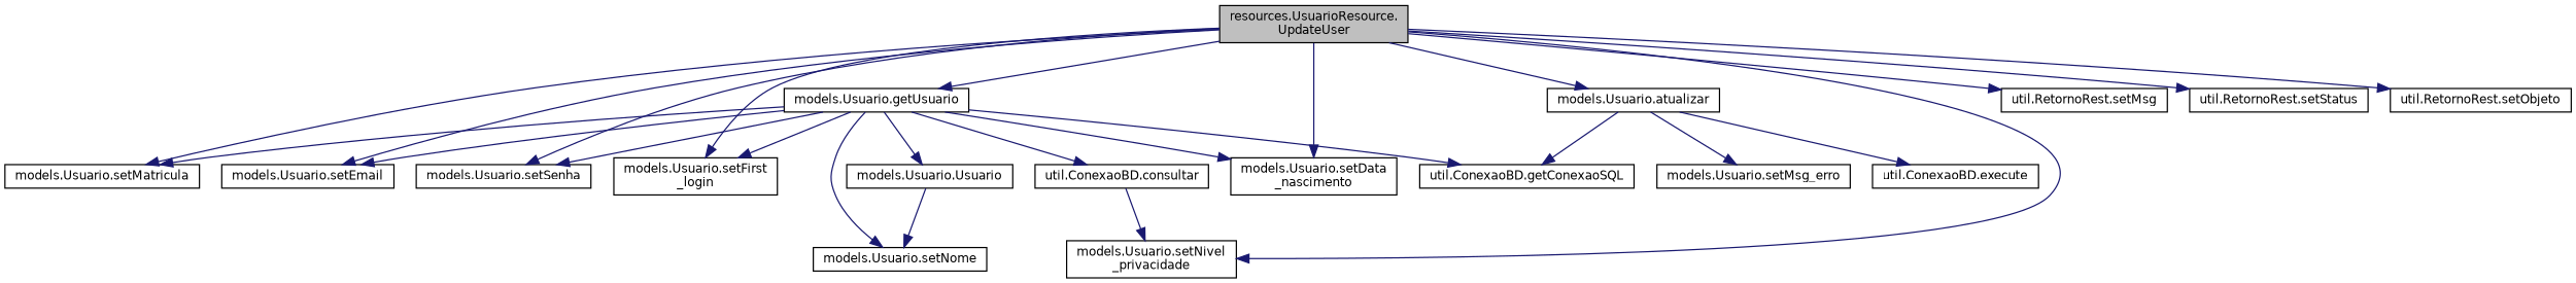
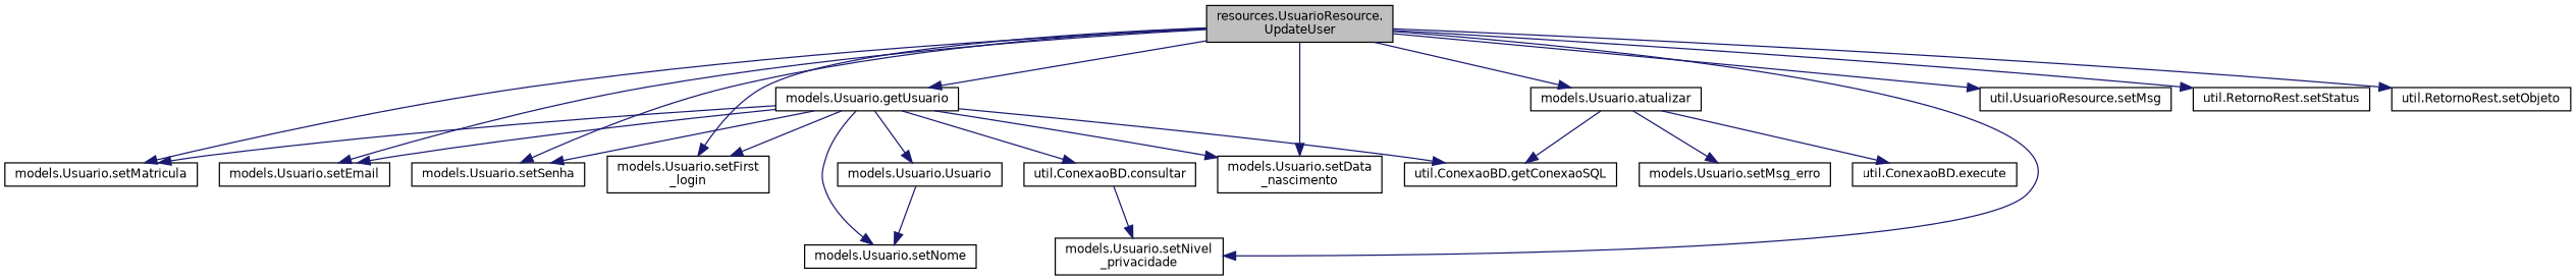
  digraph {
    rankdir=TB
    node [color=black fillcolor=white fontname=Helvetica fontsize=10 shape=record style=filled]
    edge [color=midnightblue fontname=Helvetica fontsize=10 labelfontname=Helvetica labelfontsize=10 style=solid]
    n1 [fillcolor=grey75 fontcolor=black height=0.2 label="resources.UsuarioResource.\lUpdateUser" width=0.4]
    n2 [height=0.2 label="models.Usuario.setMatricula" width=0.4]
    n3 [height=0.2 label="models.Usuario.setEmail" width=0.4]
    n4 [height=0.2 label="models.Usuario.setSenha" width=0.4]
    n5 [height=0.2 label="models.Usuario.setFirst\l_login" width=0.4]
    n6 [height=0.2 label="models.Usuario.setData\l_nascimento" width=0.4]
    n7 [height=0.2 label="models.Usuario.setNivel\l_privacidade" width=0.4]
    n8 [height=0.2 label="models.Usuario.atualizar" width=0.4]
-   n9 [height=0.2 label="util.RetornoRest.setMsg" width=0.4]
+   n9 [height=0.2 label="util.UsuarioResource.setMsg" width=0.4]
    n10 [height=0.2 label="util.RetornoRest.setStatus" width=0.4]
    n11 [height=0.2 label="models.Usuario.getUsuario" width=0.4]
    n12 [height=0.2 label="util.RetornoRest.setObjeto" width=0.4]
    n13 [height=0.2 label="models.Usuario.setNome" width=0.4]
    n14 [height=0.2 label="util.ConexaoBD.getConexaoSQL" width=0.4]
    n15 [height=0.2 label="models.Usuario.setMsg_erro" width=0.4]
    n16 [height=0.2 label="util.ConexaoBD.execute" width=0.4]
    n17 [height=0.2 label="models.Usuario.Usuario" width=0.4]
    n18 [height=0.2 label="util.ConexaoBD.consultar" width=0.4]
    n1 -> n2
    n1 -> n3
    n1 -> n4
    n1 -> n5
    n1 -> n6
    n1 -> n7
    n1 -> n8
    n1 -> n9
    n1 -> n10
    n1 -> n11
    n1 -> n12
    n8 -> n14
    n8 -> n15
    n8 -> n16
    n11 -> n2
    n11 -> n3
    n11 -> n4
    n11 -> n5
    n11 -> n6
    n11 -> n13
    n11 -> n14
    n11 -> n17
    n11 -> n18
    n17 -> n13
    n18 -> n7
  }
